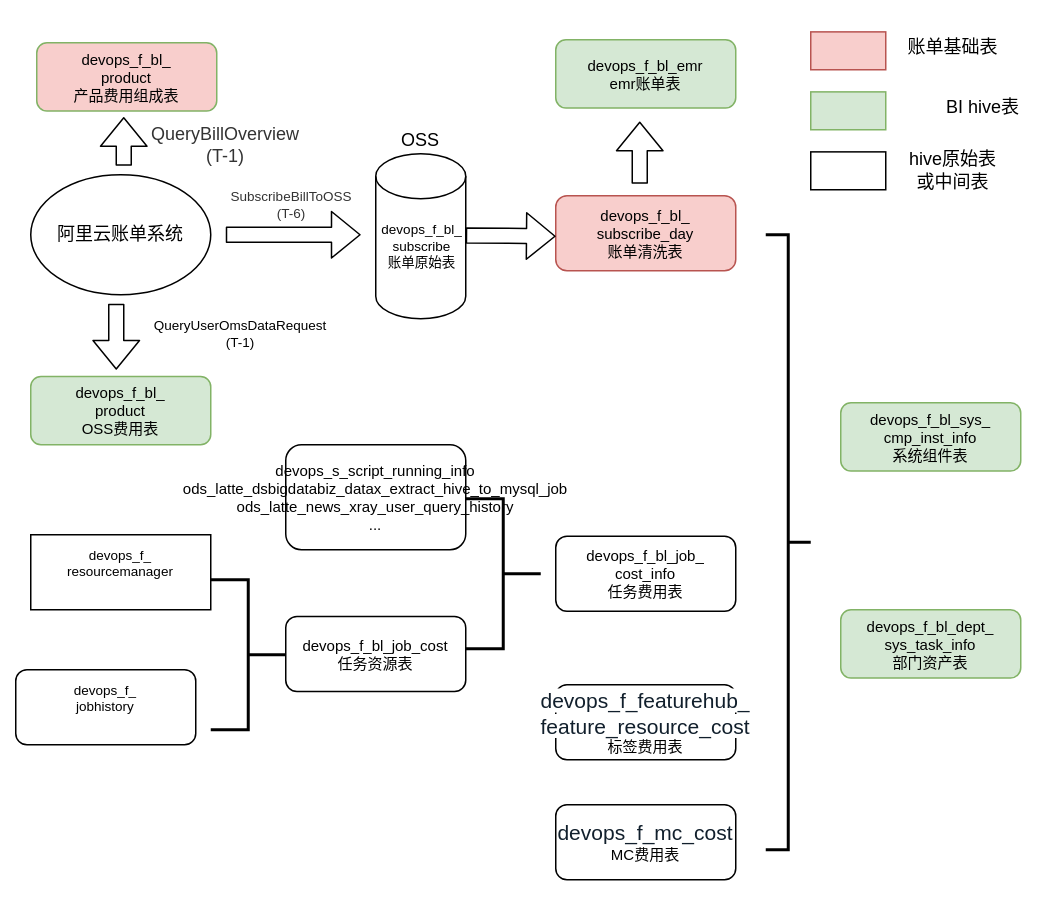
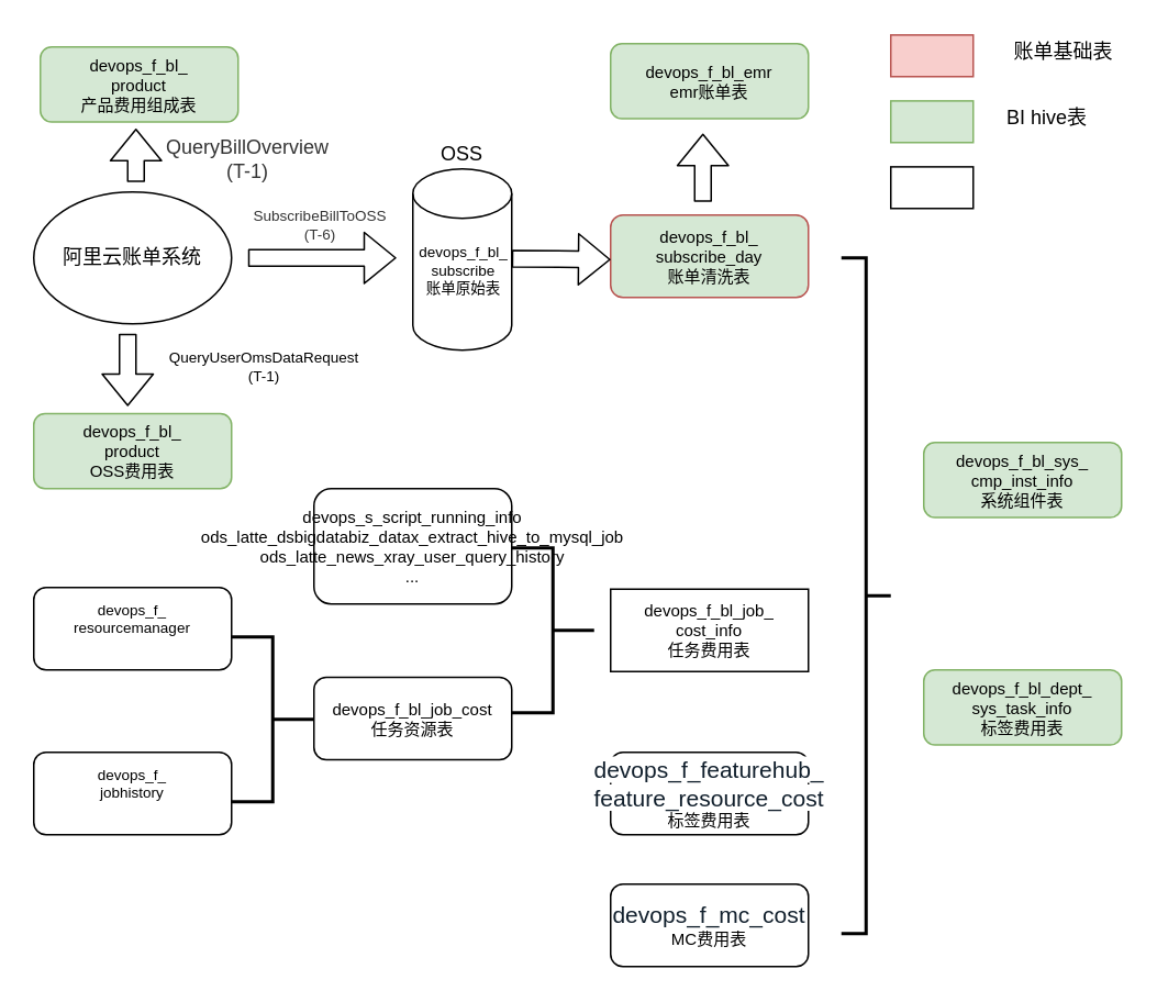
  <mxCell id="0" />
  <mxCell id="1" parent="0" />
  <mxCell id="2" value="阿里云账单系统" style="ellipse;whiteSpace=wrap;html=1;" parent="1" vertex="1"><mxGeometry x="20" y="116" width="120" height="80" as="geometry" /></mxCell>
  <mxCell id="3" value="OSS" style="shape=cylinder3;whiteSpace=wrap;html=1;boundedLbl=1;backgroundOutline=1;size=15;labelPosition=center;verticalLabelPosition=top;align=center;verticalAlign=bottom;" parent="1" vertex="1"><mxGeometry x="250" y="102" width="60" height="110" as="geometry" /></mxCell>
  <mxCell id="4" value="" style="shape=flexArrow;endArrow=classic;html=1;" parent="1" edge="1"><mxGeometry width="50" height="50" relative="1" as="geometry"><mxPoint x="150" y="156" as="sourcePoint" /><mxPoint x="240" y="156" as="targetPoint" /></mxGeometry></mxCell>
  <mxCell id="5" value="&lt;span style=&quot;color: rgb(51 , 51 , 51) ; font-size: 9px ; background-color: rgb(255 , 255 , 255)&quot;&gt;SubscribeBillToOSS&lt;br&gt;(T-6)&lt;br&gt;&lt;/span&gt;" style="text;html=1;strokeColor=none;fillColor=none;align=center;verticalAlign=middle;whiteSpace=wrap;rounded=0;fontSize=9;" parent="1" vertex="1"><mxGeometry x="174" y="126" width="40" height="20" as="geometry" /></mxCell>
  <mxCell id="6" value="&lt;div class=&quot;table-item&quot; style=&quot;box-sizing: border-box ; padding: 0px ; margin: 4px 0px 0px ; display: inline-flex ; background-color: rgb(255 , 255 , 255)&quot;&gt;&lt;font&gt;devops_f_bl_&lt;br&gt;subscribe&lt;br&gt;账单原始表&lt;br&gt;&lt;/font&gt;&lt;/div&gt;" style="text;html=1;strokeColor=none;fillColor=none;align=center;verticalAlign=middle;whiteSpace=wrap;rounded=0;fontSize=9;" parent="1" vertex="1"><mxGeometry x="261" y="152" width="40" height="20" as="geometry" /></mxCell>
- <mxCell id="7" value="&lt;font size=&quot;1&quot;&gt;devops_f_bl_&lt;br&gt;subscribe_day&lt;br&gt;账单清洗表&lt;/font&gt;" style="rounded=1;whiteSpace=wrap;html=1;fontSize=9;fillColor=#f8cecc;strokeColor=#b85450;" parent="1" vertex="1"><mxGeometry x="370" y="130" width="120" height="50" as="geometry" /></mxCell>
- <mxCell id="8" value="&lt;font size=&quot;1&quot;&gt;devops_f_bl_dept_&lt;br&gt;sys_task_info&lt;br&gt;部门资产表&lt;br&gt;&lt;/font&gt;" style="rounded=1;whiteSpace=wrap;html=1;fontSize=9;fillColor=#d5e8d4;strokeColor=#82b366;" parent="1" vertex="1"><mxGeometry x="560" y="406" width="120" height="45.5" as="geometry" /></mxCell>
+ <mxCell id="7" value="&lt;font size=&quot;1&quot;&gt;devops_f_bl_&lt;br&gt;subscribe_day&lt;br&gt;账单清洗表&lt;/font&gt;" style="rounded=1;whiteSpace=wrap;html=1;fontSize=9;fillColor=#d5e8d4;strokeColor=#b85450;" parent="1" vertex="1"><mxGeometry x="370" y="130" width="120" height="50" as="geometry" /></mxCell>
+ <mxCell id="8" value="&lt;font size=&quot;1&quot;&gt;devops_f_bl_dept_&lt;br&gt;sys_task_info&lt;br&gt;标签费用表&lt;br&gt;&lt;/font&gt;" style="rounded=1;whiteSpace=wrap;html=1;fontSize=9;fillColor=#d5e8d4;strokeColor=#82b366;" parent="1" vertex="1"><mxGeometry x="560" y="406" width="120" height="45.5" as="geometry" /></mxCell>
  <mxCell id="9" value="" style="shape=flexArrow;endArrow=classic;html=1;" parent="1" edge="1"><mxGeometry width="50" height="50" relative="1" as="geometry"><mxPoint x="310" y="156.5" as="sourcePoint" /><mxPoint x="370" y="157" as="targetPoint" /></mxGeometry></mxCell>
  <mxCell id="10" value="" style="strokeWidth=2;html=1;shape=mxgraph.flowchart.annotation_2;align=left;labelPosition=right;pointerEvents=1;fontSize=9;direction=west;" parent="1" vertex="1"><mxGeometry x="510" y="156" width="30" height="410" as="geometry" /></mxCell>
- <mxCell id="11" value="&lt;font&gt;&lt;span class=&quot;table-item-name&quot; style=&quot;box-sizing: border-box ; padding: 0px ; margin: 0px ; cursor: pointer ; background-color: rgb(255 , 255 , 255)&quot;&gt;&lt;span style=&quot;box-sizing: border-box ; padding: 0px ; margin: 0px&quot;&gt;devops_f_&lt;br&gt;resourcemanager&lt;br&gt;&lt;br&gt;&lt;/span&gt;&lt;/span&gt;&lt;span style=&quot;font-size: 12px ; box-sizing: border-box ; padding: 0px ; margin: 0px ; background-color: rgb(255 , 255 , 255)&quot;&gt;&lt;span class=&quot;anticon anticon-copy icon icon-bg&quot; style=&quot;box-sizing: border-box ; padding: 0px ; margin: 3px 0px 0px ; display: block ; vertical-align: baseline ; text-align: center ; line-height: 1 ; cursor: pointer ; right: 51px ; position: absolute ; background-color: rgba(255 , 255 , 255 , 0.7)&quot;&gt;&lt;/span&gt;&lt;/span&gt;&lt;span style=&quot;font-size: 12px ; box-sizing: border-box ; padding: 0px ; margin: 0px ; background-color: rgb(255 , 255 , 255)&quot;&gt;&lt;span class=&quot;anticon anticon-safety icon icon-bg&quot; style=&quot;box-sizing: border-box ; padding: 0px ; margin: 3px 0px 0px ; display: block ; vertical-align: baseline ; text-align: center ; line-height: 1 ; cursor: pointer ; right: 36px ; position: absolute ; background-color: rgba(255 , 255 , 255 , 0.7)&quot;&gt;&lt;/span&gt;&lt;/span&gt;&lt;span style=&quot;font-size: 12px ; box-sizing: border-box ; padding: 0px ; margin: 0px ; background-color: rgb(255 , 255 , 255)&quot;&gt;&lt;span class=&quot;anticon anticon-star-o icon icon-bg&quot; style=&quot;box-sizing: border-box ; padding: 0px ; margin: 3px 0px 0px ; display: block ; vertical-align: baseline ; text-align: center ; line-height: 1 ; cursor: pointer ; right: 20px ; position: absolute ; background-color: rgba(255 , 255 , 255 , 0.7)&quot;&gt;&lt;/span&gt;&lt;/span&gt;&lt;/font&gt;&lt;span class=&quot;icon&quot; style=&quot;box-sizing: border-box ; padding: 0px ; margin: 0px ; cursor: pointer ; display: block ; right: 3px ; position: absolute ; background-color: rgb(255 , 255 , 255)&quot;&gt;&lt;span class=&quot;anticon anticon-info-circle-o icon-bg&quot; style=&quot;box-sizing: border-box ; padding: 0px ; margin: 0px ; display: inline-block ; vertical-align: baseline ; text-align: center ; line-height: 1 ; background-color: rgba(255 , 255 , 255 , 0.7)&quot;&gt;&lt;/span&gt;&lt;/span&gt;" style="whiteSpace=wrap;html=1;fontSize=9;rounded=0;" parent="1" vertex="1"><mxGeometry x="20" y="356" width="120" height="50" as="geometry" /></mxCell>
- <mxCell id="12" value="&lt;font&gt;&lt;span class=&quot;table-item-name&quot; style=&quot;box-sizing: border-box ; padding: 0px ; margin: 0px ; cursor: pointer ; background-color: rgb(255 , 255 , 255)&quot;&gt;&lt;span style=&quot;box-sizing: border-box ; padding: 0px ; margin: 0px&quot;&gt;devops_f_&lt;br&gt;jobhistory&lt;br&gt;&lt;br&gt;&lt;/span&gt;&lt;/span&gt;&lt;span style=&quot;font-size: 12px ; box-sizing: border-box ; padding: 0px ; margin: 0px ; background-color: rgb(255 , 255 , 255)&quot;&gt;&lt;span class=&quot;anticon anticon-copy icon icon-bg&quot; style=&quot;box-sizing: border-box ; padding: 0px ; margin: 3px 0px 0px ; display: block ; vertical-align: baseline ; text-align: center ; line-height: 1 ; cursor: pointer ; right: 51px ; position: absolute ; background-color: rgba(255 , 255 , 255 , 0.7)&quot;&gt;&lt;/span&gt;&lt;/span&gt;&lt;span style=&quot;font-size: 12px ; box-sizing: border-box ; padding: 0px ; margin: 0px ; background-color: rgb(255 , 255 , 255)&quot;&gt;&lt;span class=&quot;anticon anticon-safety icon icon-bg&quot; style=&quot;box-sizing: border-box ; padding: 0px ; margin: 3px 0px 0px ; display: block ; vertical-align: baseline ; text-align: center ; line-height: 1 ; cursor: pointer ; right: 36px ; position: absolute ; background-color: rgba(255 , 255 , 255 , 0.7)&quot;&gt;&lt;/span&gt;&lt;/span&gt;&lt;span style=&quot;font-size: 12px ; box-sizing: border-box ; padding: 0px ; margin: 0px ; background-color: rgb(255 , 255 , 255)&quot;&gt;&lt;span class=&quot;anticon anticon-star-o icon icon-bg&quot; style=&quot;box-sizing: border-box ; padding: 0px ; margin: 3px 0px 0px ; display: block ; vertical-align: baseline ; text-align: center ; line-height: 1 ; cursor: pointer ; right: 20px ; position: absolute ; background-color: rgba(255 , 255 , 255 , 0.7)&quot;&gt;&lt;/span&gt;&lt;/span&gt;&lt;/font&gt;&lt;span class=&quot;icon&quot; style=&quot;box-sizing: border-box ; padding: 0px ; margin: 0px ; cursor: pointer ; display: block ; right: 3px ; position: absolute ; background-color: rgb(255 , 255 , 255)&quot;&gt;&lt;span class=&quot;anticon anticon-info-circle-o icon-bg&quot; style=&quot;box-sizing: border-box ; padding: 0px ; margin: 0px ; display: inline-block ; vertical-align: baseline ; text-align: center ; line-height: 1 ; background-color: rgba(255 , 255 , 255 , 0.7)&quot;&gt;&lt;/span&gt;&lt;/span&gt;" style="rounded=1;whiteSpace=wrap;html=1;fontSize=9;" parent="1" vertex="1"><mxGeometry x="10" y="446" width="120" height="50" as="geometry" /></mxCell>
+ <mxCell id="11" value="&lt;font&gt;&lt;span class=&quot;table-item-name&quot; style=&quot;box-sizing: border-box ; padding: 0px ; margin: 0px ; cursor: pointer ; background-color: rgb(255 , 255 , 255)&quot;&gt;&lt;span style=&quot;box-sizing: border-box ; padding: 0px ; margin: 0px&quot;&gt;devops_f_&lt;br&gt;resourcemanager&lt;br&gt;&lt;br&gt;&lt;/span&gt;&lt;/span&gt;&lt;span style=&quot;font-size: 12px ; box-sizing: border-box ; padding: 0px ; margin: 0px ; background-color: rgb(255 , 255 , 255)&quot;&gt;&lt;span class=&quot;anticon anticon-copy icon icon-bg&quot; style=&quot;box-sizing: border-box ; padding: 0px ; margin: 3px 0px 0px ; display: block ; vertical-align: baseline ; text-align: center ; line-height: 1 ; cursor: pointer ; right: 51px ; position: absolute ; background-color: rgba(255 , 255 , 255 , 0.7)&quot;&gt;&lt;/span&gt;&lt;/span&gt;&lt;span style=&quot;font-size: 12px ; box-sizing: border-box ; padding: 0px ; margin: 0px ; background-color: rgb(255 , 255 , 255)&quot;&gt;&lt;span class=&quot;anticon anticon-safety icon icon-bg&quot; style=&quot;box-sizing: border-box ; padding: 0px ; margin: 3px 0px 0px ; display: block ; vertical-align: baseline ; text-align: center ; line-height: 1 ; cursor: pointer ; right: 36px ; position: absolute ; background-color: rgba(255 , 255 , 255 , 0.7)&quot;&gt;&lt;/span&gt;&lt;/span&gt;&lt;span style=&quot;font-size: 12px ; box-sizing: border-box ; padding: 0px ; margin: 0px ; background-color: rgb(255 , 255 , 255)&quot;&gt;&lt;span class=&quot;anticon anticon-star-o icon icon-bg&quot; style=&quot;box-sizing: border-box ; padding: 0px ; margin: 3px 0px 0px ; display: block ; vertical-align: baseline ; text-align: center ; line-height: 1 ; cursor: pointer ; right: 20px ; position: absolute ; background-color: rgba(255 , 255 , 255 , 0.7)&quot;&gt;&lt;/span&gt;&lt;/span&gt;&lt;/font&gt;&lt;span class=&quot;icon&quot; style=&quot;box-sizing: border-box ; padding: 0px ; margin: 0px ; cursor: pointer ; display: block ; right: 3px ; position: absolute ; background-color: rgb(255 , 255 , 255)&quot;&gt;&lt;span class=&quot;anticon anticon-info-circle-o icon-bg&quot; style=&quot;box-sizing: border-box ; padding: 0px ; margin: 0px ; display: inline-block ; vertical-align: baseline ; text-align: center ; line-height: 1 ; background-color: rgba(255 , 255 , 255 , 0.7)&quot;&gt;&lt;/span&gt;&lt;/span&gt;" style="rounded=1;whiteSpace=wrap;html=1;fontSize=9;" parent="1" vertex="1"><mxGeometry x="20" y="356" width="120" height="50" as="geometry" /></mxCell>
+ <mxCell id="12" value="&lt;font&gt;&lt;span class=&quot;table-item-name&quot; style=&quot;box-sizing: border-box ; padding: 0px ; margin: 0px ; cursor: pointer ; background-color: rgb(255 , 255 , 255)&quot;&gt;&lt;span style=&quot;box-sizing: border-box ; padding: 0px ; margin: 0px&quot;&gt;devops_f_&lt;br&gt;jobhistory&lt;br&gt;&lt;br&gt;&lt;/span&gt;&lt;/span&gt;&lt;span style=&quot;font-size: 12px ; box-sizing: border-box ; padding: 0px ; margin: 0px ; background-color: rgb(255 , 255 , 255)&quot;&gt;&lt;span class=&quot;anticon anticon-copy icon icon-bg&quot; style=&quot;box-sizing: border-box ; padding: 0px ; margin: 3px 0px 0px ; display: block ; vertical-align: baseline ; text-align: center ; line-height: 1 ; cursor: pointer ; right: 51px ; position: absolute ; background-color: rgba(255 , 255 , 255 , 0.7)&quot;&gt;&lt;/span&gt;&lt;/span&gt;&lt;span style=&quot;font-size: 12px ; box-sizing: border-box ; padding: 0px ; margin: 0px ; background-color: rgb(255 , 255 , 255)&quot;&gt;&lt;span class=&quot;anticon anticon-safety icon icon-bg&quot; style=&quot;box-sizing: border-box ; padding: 0px ; margin: 3px 0px 0px ; display: block ; vertical-align: baseline ; text-align: center ; line-height: 1 ; cursor: pointer ; right: 36px ; position: absolute ; background-color: rgba(255 , 255 , 255 , 0.7)&quot;&gt;&lt;/span&gt;&lt;/span&gt;&lt;span style=&quot;font-size: 12px ; box-sizing: border-box ; padding: 0px ; margin: 0px ; background-color: rgb(255 , 255 , 255)&quot;&gt;&lt;span class=&quot;anticon anticon-star-o icon icon-bg&quot; style=&quot;box-sizing: border-box ; padding: 0px ; margin: 3px 0px 0px ; display: block ; vertical-align: baseline ; text-align: center ; line-height: 1 ; cursor: pointer ; right: 20px ; position: absolute ; background-color: rgba(255 , 255 , 255 , 0.7)&quot;&gt;&lt;/span&gt;&lt;/span&gt;&lt;/font&gt;&lt;span class=&quot;icon&quot; style=&quot;box-sizing: border-box ; padding: 0px ; margin: 0px ; cursor: pointer ; display: block ; right: 3px ; position: absolute ; background-color: rgb(255 , 255 , 255)&quot;&gt;&lt;span class=&quot;anticon anticon-info-circle-o icon-bg&quot; style=&quot;box-sizing: border-box ; padding: 0px ; margin: 0px ; display: inline-block ; vertical-align: baseline ; text-align: center ; line-height: 1 ; background-color: rgba(255 , 255 , 255 , 0.7)&quot;&gt;&lt;/span&gt;&lt;/span&gt;" style="rounded=1;whiteSpace=wrap;html=1;fontSize=9;" parent="1" vertex="1"><mxGeometry x="20" y="456" width="120" height="50" as="geometry" /></mxCell>
  <mxCell id="13" value="&lt;font size=&quot;1&quot;&gt;devops_f_bl_job_cost&lt;br&gt;任务资源表&lt;br&gt;&lt;/font&gt;" style="rounded=1;whiteSpace=wrap;html=1;fontSize=9;" parent="1" vertex="1"><mxGeometry x="190" y="410.5" width="120" height="50" as="geometry" /></mxCell>
- <mxCell id="14" value="&lt;font size=&quot;1&quot;&gt;devops_f_bl_job_&lt;br&gt;cost_info&lt;br&gt;任务费用表&lt;br&gt;&lt;/font&gt;" style="rounded=1;whiteSpace=wrap;html=1;fontSize=9;" parent="1" vertex="1"><mxGeometry x="370" y="357" width="120" height="50" as="geometry" /></mxCell>
+ <mxCell id="14" value="&lt;font size=&quot;1&quot;&gt;devops_f_bl_job_&lt;br&gt;cost_info&lt;br&gt;任务费用表&lt;br&gt;&lt;/font&gt;" style="whiteSpace=wrap;html=1;fontSize=9;rounded=0;" parent="1" vertex="1"><mxGeometry x="370" y="357" width="120" height="50" as="geometry" /></mxCell>
  <mxCell id="15" value="&lt;font size=&quot;1&quot;&gt;devops_s_script_running_info&lt;br&gt;ods_latte_dsbigdatabiz_datax_extract_hive_to_mysql_job&lt;br&gt;ods_latte_news_xray_user_query_history&lt;br&gt;...&lt;br&gt;&lt;/font&gt;" style="rounded=1;whiteSpace=wrap;html=1;fontSize=9;" parent="1" vertex="1"><mxGeometry x="190" y="296" width="120" height="70" as="geometry" /></mxCell>
  <mxCell id="16" value="" style="strokeWidth=2;html=1;shape=mxgraph.flowchart.annotation_2;align=left;labelPosition=right;pointerEvents=1;fontSize=9;direction=west;" parent="1" vertex="1"><mxGeometry x="310" y="332" width="50" height="100" as="geometry" /></mxCell>
  <mxCell id="17" value="&lt;span style=&quot;color: rgb(17 , 31 , 44) ; font-family: , , &amp;#34;pingfang sc&amp;#34; , &amp;#34;hiragino sans gb&amp;#34; , &amp;#34;segoe ui&amp;#34; , , &amp;#34;roboto&amp;#34; , &amp;#34;droid sans&amp;#34; , &amp;#34;helvetica neue&amp;#34; , sans-serif ; font-size: 14px ; text-align: left ; background-color: rgb(255 , 255 , 255)&quot;&gt;devops_f_featurehub_&lt;br&gt;feature_resource_cost&lt;/span&gt;&lt;font size=&quot;1&quot;&gt;&lt;br&gt;标签费用表&lt;br&gt;&lt;/font&gt;" style="rounded=1;whiteSpace=wrap;html=1;fontSize=9;" parent="1" vertex="1"><mxGeometry x="370" y="456" width="120" height="50" as="geometry" /></mxCell>
  <mxCell id="18" value="&lt;span style=&quot;color: rgb(17 , 31 , 44) ; font-family: , , &amp;#34;pingfang sc&amp;#34; , &amp;#34;hiragino sans gb&amp;#34; , &amp;#34;segoe ui&amp;#34; , , &amp;#34;roboto&amp;#34; , &amp;#34;droid sans&amp;#34; , &amp;#34;helvetica neue&amp;#34; , sans-serif ; font-size: 14px ; text-align: left ; background-color: rgb(255 , 255 , 255)&quot;&gt;devops_f_mc_cost&lt;/span&gt;&lt;font size=&quot;1&quot;&gt;&lt;br&gt;MC费用表&lt;br&gt;&lt;/font&gt;" style="rounded=1;whiteSpace=wrap;html=1;fontSize=9;dashed=0;" parent="1" vertex="1"><mxGeometry x="370" y="536" width="120" height="50" as="geometry" /></mxCell>
  <mxCell id="19" value="&lt;font size=&quot;1&quot;&gt;devops_f_bl_sys_&lt;br&gt;cmp_inst_info&lt;br&gt;系统组件表&lt;br&gt;&lt;/font&gt;" style="rounded=1;whiteSpace=wrap;html=1;fontSize=9;fillColor=#d5e8d4;strokeColor=#82b366;" parent="1" vertex="1"><mxGeometry x="560" y="268" width="120" height="45.5" as="geometry" /></mxCell>
  <mxCell id="20" value="&lt;font size=&quot;1&quot;&gt;devops_f_bl_emr&lt;br&gt;emr账单表&lt;br&gt;&lt;/font&gt;" style="rounded=1;whiteSpace=wrap;html=1;fontSize=9;fillColor=#d5e8d4;strokeColor=#82b366;" parent="1" vertex="1"><mxGeometry x="370" y="26" width="120" height="45.5" as="geometry" /></mxCell>
- <mxCell id="21" value="&lt;font size=&quot;1&quot;&gt;devops_f_bl_&lt;br&gt;product&lt;br&gt;产品费用组成表&lt;br&gt;&lt;/font&gt;" style="rounded=1;whiteSpace=wrap;html=1;fontSize=9;fillColor=#f8cecc;strokeColor=#82b366;" parent="1" vertex="1"><mxGeometry x="24" y="28" width="120" height="45.5" as="geometry" /></mxCell>
+ <mxCell id="21" value="&lt;font size=&quot;1&quot;&gt;devops_f_bl_&lt;br&gt;product&lt;br&gt;产品费用组成表&lt;br&gt;&lt;/font&gt;" style="rounded=1;whiteSpace=wrap;html=1;fontSize=9;fillColor=#d5e8d4;strokeColor=#82b366;" parent="1" vertex="1"><mxGeometry x="24" y="28" width="120" height="45.5" as="geometry" /></mxCell>
  <mxCell id="22" value="" style="shape=flexArrow;endArrow=classic;html=1;entryX=0.5;entryY=1;entryDx=0;entryDy=0;" parent="1" edge="1"><mxGeometry width="50" height="50" relative="1" as="geometry"><mxPoint x="82" y="110" as="sourcePoint" /><mxPoint x="82" y="77.5" as="targetPoint" /></mxGeometry></mxCell>
  <mxCell id="23" value="" style="shape=flexArrow;endArrow=classic;html=1;entryX=0.5;entryY=1;entryDx=0;entryDy=0;" parent="1" edge="1"><mxGeometry width="50" height="50" relative="1" as="geometry"><mxPoint x="426" y="122" as="sourcePoint" /><mxPoint x="426" y="80.5" as="targetPoint" /></mxGeometry></mxCell>
  <mxCell id="24" value="&lt;span style=&quot;color: rgb(51 , 51 , 51) ; background-color: rgb(255 , 255 , 255)&quot;&gt;&lt;font style=&quot;font-size: 12px&quot;&gt;QueryBillOverview&lt;br&gt;(T-1)&lt;/font&gt;&lt;/span&gt;" style="text;html=1;strokeColor=none;fillColor=none;align=center;verticalAlign=middle;whiteSpace=wrap;rounded=0;dashed=1;fontSize=9;" parent="1" vertex="1"><mxGeometry x="80" y="86" width="140" height="20" as="geometry" /></mxCell>
  <mxCell id="25" value="" style="shape=flexArrow;endArrow=classic;html=1;" parent="1" edge="1"><mxGeometry width="50" height="50" relative="1" as="geometry"><mxPoint x="77" y="202" as="sourcePoint" /><mxPoint x="77" y="246" as="targetPoint" /></mxGeometry></mxCell>
  <mxCell id="26" value="&lt;font size=&quot;1&quot;&gt;devops_f_bl_&lt;br&gt;product&lt;br&gt;OSS费用表&lt;br&gt;&lt;/font&gt;" style="rounded=1;whiteSpace=wrap;html=1;fontSize=9;fillColor=#d5e8d4;strokeColor=#82b366;" parent="1" vertex="1"><mxGeometry x="20" y="250.5" width="120" height="45.5" as="geometry" /></mxCell>
  <mxCell id="27" value="QueryUserOmsDataRequest&lt;br&gt;(T-1)" style="text;html=1;strokeColor=none;fillColor=none;align=center;verticalAlign=middle;whiteSpace=wrap;rounded=0;dashed=1;fontSize=9;" parent="1" vertex="1"><mxGeometry x="140" y="212" width="40" height="20" as="geometry" /></mxCell>
  <mxCell id="28" value="" style="strokeWidth=2;html=1;shape=mxgraph.flowchart.annotation_2;align=left;labelPosition=right;pointerEvents=1;fontSize=9;direction=west;" parent="1" vertex="1"><mxGeometry x="140" y="386" width="50" height="100" as="geometry" /></mxCell>
  <mxCell id="29" value="" style="rounded=0;whiteSpace=wrap;html=1;fillColor=#f8cecc;strokeColor=#b85450;" vertex="1" parent="1"><mxGeometry x="540" y="20.75" width="50" height="25.25" as="geometry" /></mxCell>
- <mxCell id="30" value="账单基础表" style="text;html=1;strokeColor=none;fillColor=none;align=center;verticalAlign=middle;whiteSpace=wrap;rounded=0;" vertex="1" parent="1"><mxGeometry x="600" y="20.75" width="70" height="20" as="geometry" /></mxCell>
+ <mxCell id="30" value="账单基础表" style="text;html=1;strokeColor=none;fillColor=none;align=center;verticalAlign=middle;whiteSpace=wrap;rounded=0;" vertex="1" parent="1"><mxGeometry x="610" y="20.75" width="70" height="20" as="geometry" /></mxCell>
  <mxCell id="31" value="" style="rounded=0;whiteSpace=wrap;html=1;fillColor=#d5e8d4;strokeColor=#82b366;" vertex="1" parent="1"><mxGeometry x="540" y="60.75" width="50" height="25.25" as="geometry" /></mxCell>
- <mxCell id="32" value="BI hive表" style="text;html=1;strokeColor=none;fillColor=none;align=center;verticalAlign=middle;whiteSpace=wrap;rounded=0;" vertex="1" parent="1"><mxGeometry x="620" y="60.75" width="70" height="20" as="geometry" /></mxCell>
+ <mxCell id="32" value="BI hive表" style="text;html=1;strokeColor=none;fillColor=none;align=center;verticalAlign=middle;whiteSpace=wrap;rounded=0;" vertex="1" parent="1"><mxGeometry x="600" y="60.75" width="70" height="20" as="geometry" /></mxCell>
  <mxCell id="33" value="" style="rounded=0;whiteSpace=wrap;html=1;" vertex="1" parent="1"><mxGeometry x="540" y="100.75" width="50" height="25.25" as="geometry" /></mxCell>
- <mxCell id="34" value="hive原始表或中间表" style="text;html=1;strokeColor=none;fillColor=none;align=center;verticalAlign=middle;whiteSpace=wrap;rounded=0;" vertex="1" parent="1"><mxGeometry x="600" y="103.38" width="70" height="20" as="geometry" /></mxCell>
